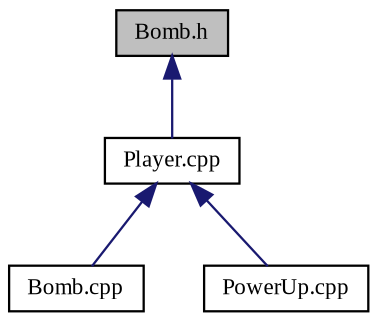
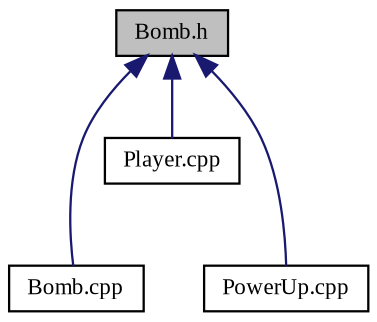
  digraph {
    fontname="Liberation Serif"
    node [color=black fillcolor=white fontname="Liberation Serif" fontsize=10 shape=record style=filled]
    edge [color=midnightblue dir=back fontname="Liberation Serif" fontsize=10 labelfontname=Helvetica labelfontsize=10 style=solid]
    n1 [fillcolor=grey75 fontcolor=black height=0.2 label="Bomb.h" width=0.4]
    n2 [height=0.2 label="Bomb.cpp" width=0.4]
    n3 [height=0.2 label="Player.cpp" width=0.4]
    n4 [height=0.2 label="PowerUp.cpp" width=0.4]
-   n3 -> n2
+   n1 -> n2
    n1 -> n3
-   n3 -> n4
+   n1 -> n4
  }
